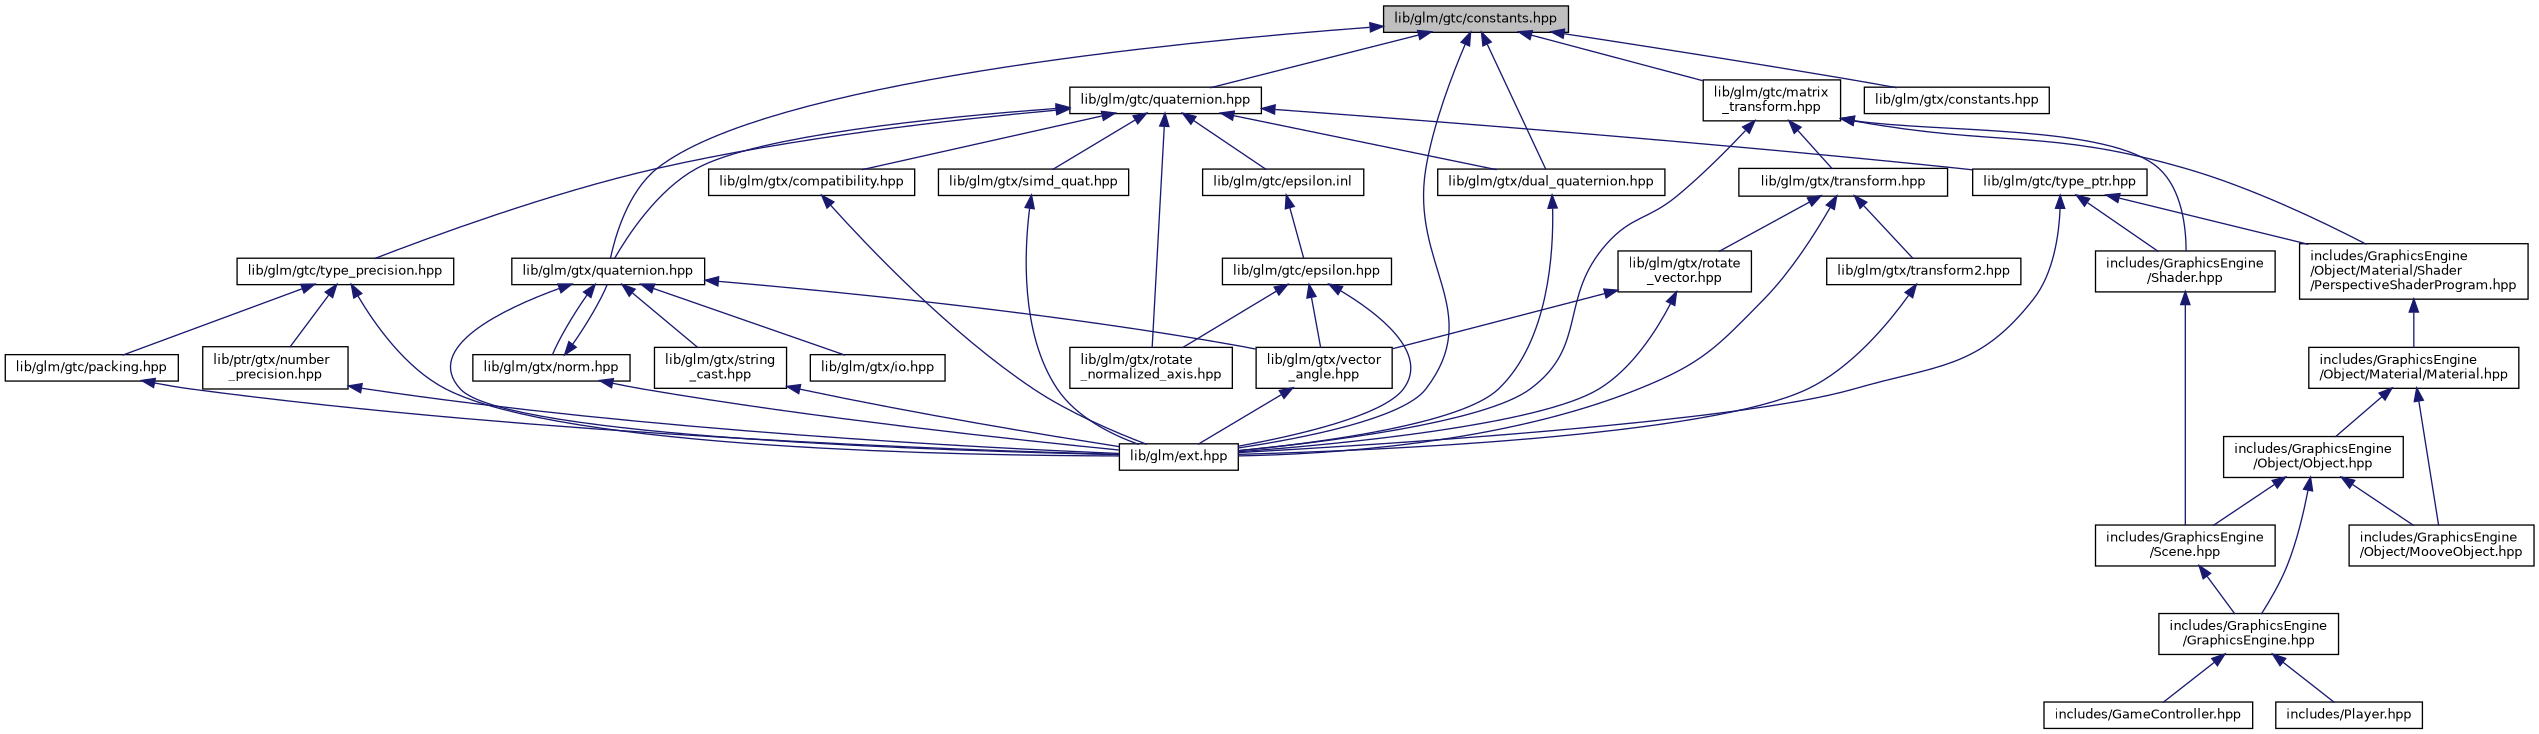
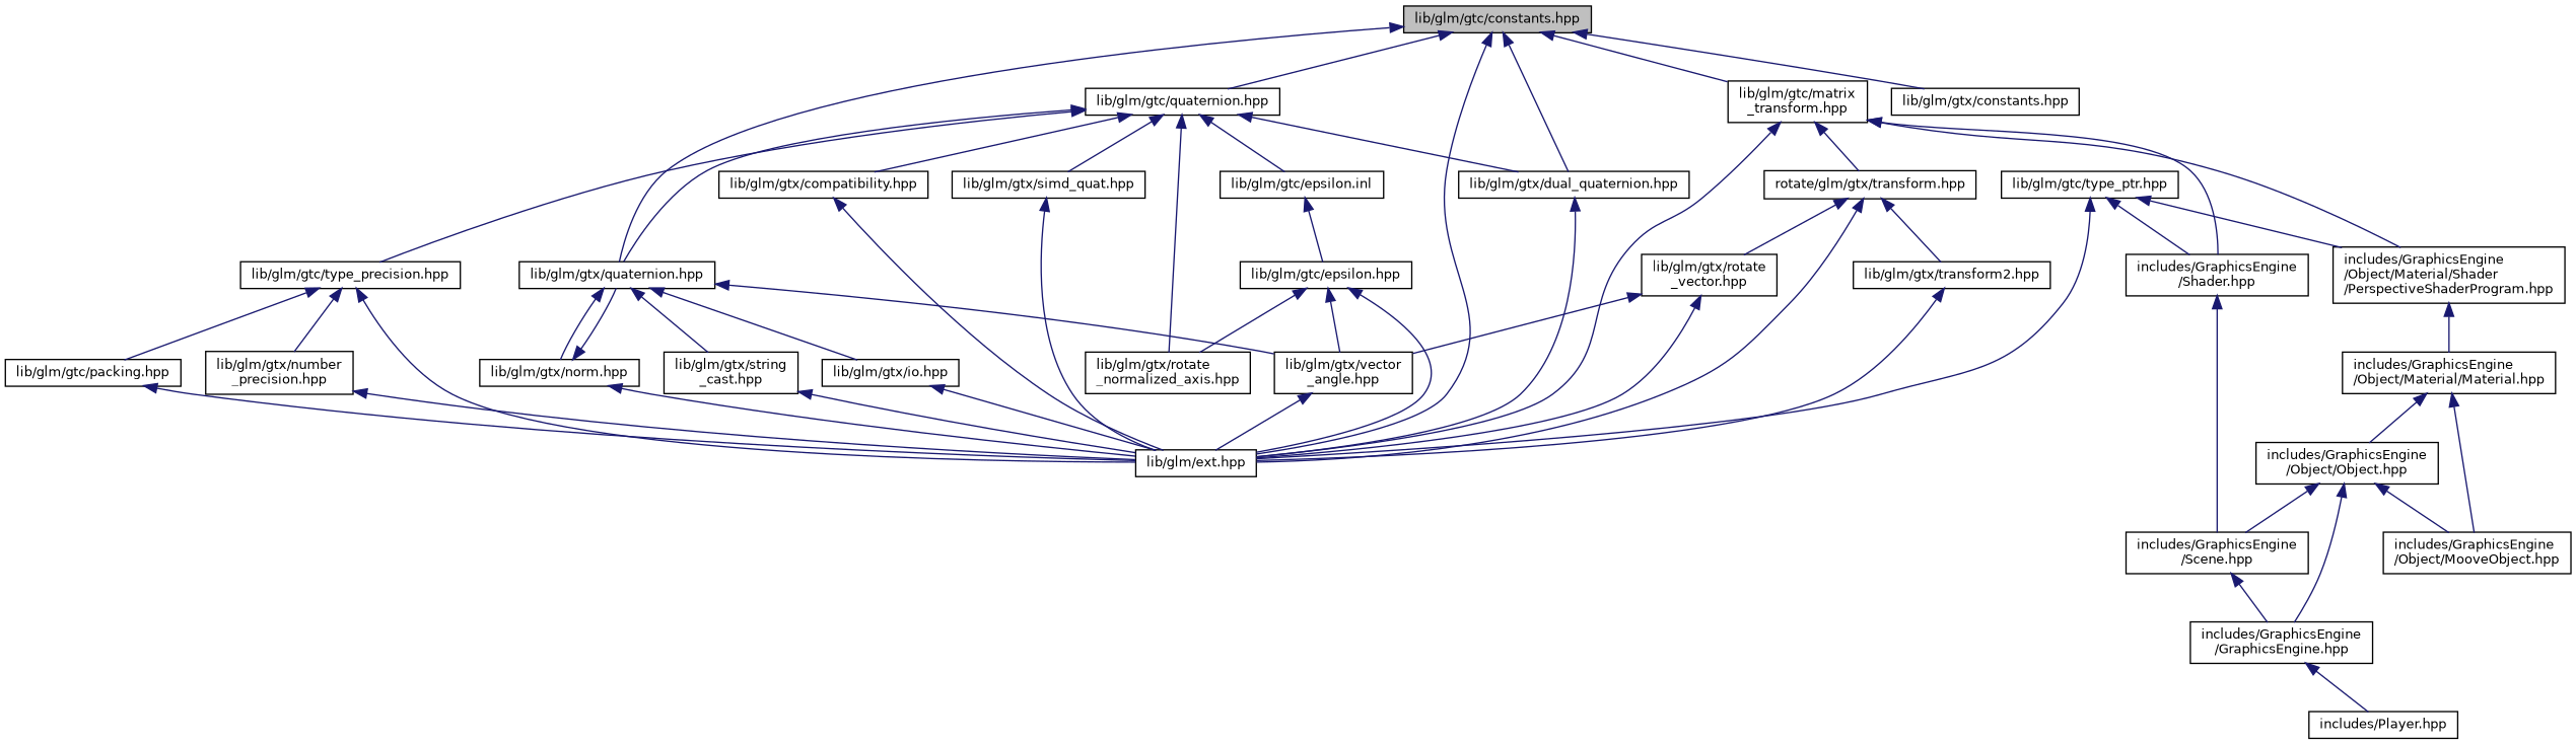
  digraph {
    node [color=black fillcolor=white fontname=Helvetica fontsize=10 shape=record style=filled]
    edge [color=midnightblue dir=back fontname=Helvetica fontsize=10 labelfontname=Helvetica labelfontsize=10 style=solid]
    n1 [fillcolor=grey75 fontcolor=black height=0.2 label="lib/glm/gtc/constants.hpp" width=0.4]
    n2 [height=0.2 label="lib/glm/ext.hpp" width=0.4]
    n3 [height=0.2 label="lib/glm/gtc/quaternion.hpp" width=0.4]
    n4 [height=0.2 label="lib/glm/gtx/dual_quaternion.hpp" width=0.4]
    n5 [height=0.2 label="lib/glm/gtx/quaternion.hpp" width=0.4]
    n6 [height=0.2 label="lib/glm/gtc/matrix\l_transform.hpp" width=0.4]
    n7 [height=0.2 label="lib/glm/gtx/constants.hpp" width=0.4]
    n8 [height=0.2 label="lib/glm/gtc/epsilon.inl" width=0.4]
    n9 [height=0.2 label="lib/glm/gtx/rotate\l_normalized_axis.hpp" width=0.4]
    n10 [height=0.2 label="lib/glm/gtc/type_precision.hpp" width=0.4]
    n11 [height=0.2 label="lib/glm/gtc/type_ptr.hpp" width=0.4]
    n12 [height=0.2 label="lib/glm/gtx/compatibility.hpp" width=0.4]
    n13 [height=0.2 label="lib/glm/gtx/simd_quat.hpp" width=0.4]
    n14 [height=0.2 label="lib/glm/gtx/vector\l_angle.hpp" width=0.4]
    n15 [height=0.2 label="lib/glm/gtx/norm.hpp" width=0.4]
    n16 [height=0.2 label="lib/glm/gtx/string\l_cast.hpp" width=0.4]
    n17 [height=0.2 label="lib/glm/gtx/io.hpp" width=0.4]
    n18 [height=0.2 label="includes/GraphicsEngine\l/Shader.hpp" width=0.4]
    n19 [height=0.2 label="includes/GraphicsEngine\l/Object/Material/Shader\l/PerspectiveShaderProgram.hpp" width=0.4]
-   n20 [height=0.2 label="lib/glm/gtx/transform.hpp" width=0.4]
+   n20 [height=0.2 label="rotate/glm/gtx/transform.hpp" width=0.4]
    n21 [height=0.2 label="lib/glm/gtc/epsilon.hpp" width=0.4]
    n22 [height=0.2 label="lib/glm/gtc/packing.hpp" width=0.4]
-   n23 [height=0.2 label="lib/ptr/gtx/number\l_precision.hpp" width=0.4]
+   n23 [height=0.2 label="lib/glm/gtx/number\l_precision.hpp" width=0.4]
    n24 [height=0.2 label="includes/GraphicsEngine\l/Scene.hpp" width=0.4]
    n25 [height=0.2 label="includes/GraphicsEngine\l/Object/Material/Material.hpp" width=0.4]
    n26 [height=0.2 label="includes/GraphicsEngine\l/GraphicsEngine.hpp" width=0.4]
-   n27 [height=0.2 label="includes/GameController.hpp" width=0.4]
    n28 [height=0.2 label="includes/Player.hpp" width=0.4]
    n29 [height=0.2 label="includes/GraphicsEngine\l/Object/MooveObject.hpp" width=0.4]
    n30 [height=0.2 label="includes/GraphicsEngine\l/Object/Object.hpp" width=0.4]
    n31 [height=0.2 label="lib/glm/gtx/rotate\l_vector.hpp" width=0.4]
    n32 [height=0.2 label="lib/glm/gtx/transform2.hpp" width=0.4]
    n1 -> n2
    n1 -> n3
    n1 -> n4
    n1 -> n5
    n1 -> n6
    n1 -> n7
    n3 -> n4
    n3 -> n5
    n3 -> n8
    n3 -> n9
    n3 -> n10
-   n3 -> n11
    n3 -> n12
    n3 -> n13
    n4 -> n2
-   n5 -> n2
+   n17 -> n2
    n5 -> n14
    n5 -> n15
    n5 -> n16
    n5 -> n17
    n6 -> n2
    n6 -> n18
    n6 -> n19
    n6 -> n20
    n8 -> n21
    n10 -> n2
    n10 -> n22
    n10 -> n23
    n11 -> n2
    n11 -> n18
    n11 -> n19
    n12 -> n2
    n13 -> n2
    n14 -> n2
    n15 -> n2
    n15 -> n5
    n16 -> n2
    n18 -> n24
    n19 -> n25
    n20 -> n2
    n20 -> n31
    n20 -> n32
    n21 -> n2
    n21 -> n9
    n21 -> n14
    n22 -> n2
    n23 -> n2
    n24 -> n26
    n25 -> n29
    n25 -> n30
-   n26 -> n27
    n26 -> n28
    n30 -> n24
    n30 -> n26
    n30 -> n29
    n31 -> n2
    n31 -> n14
    n32 -> n2
  }
